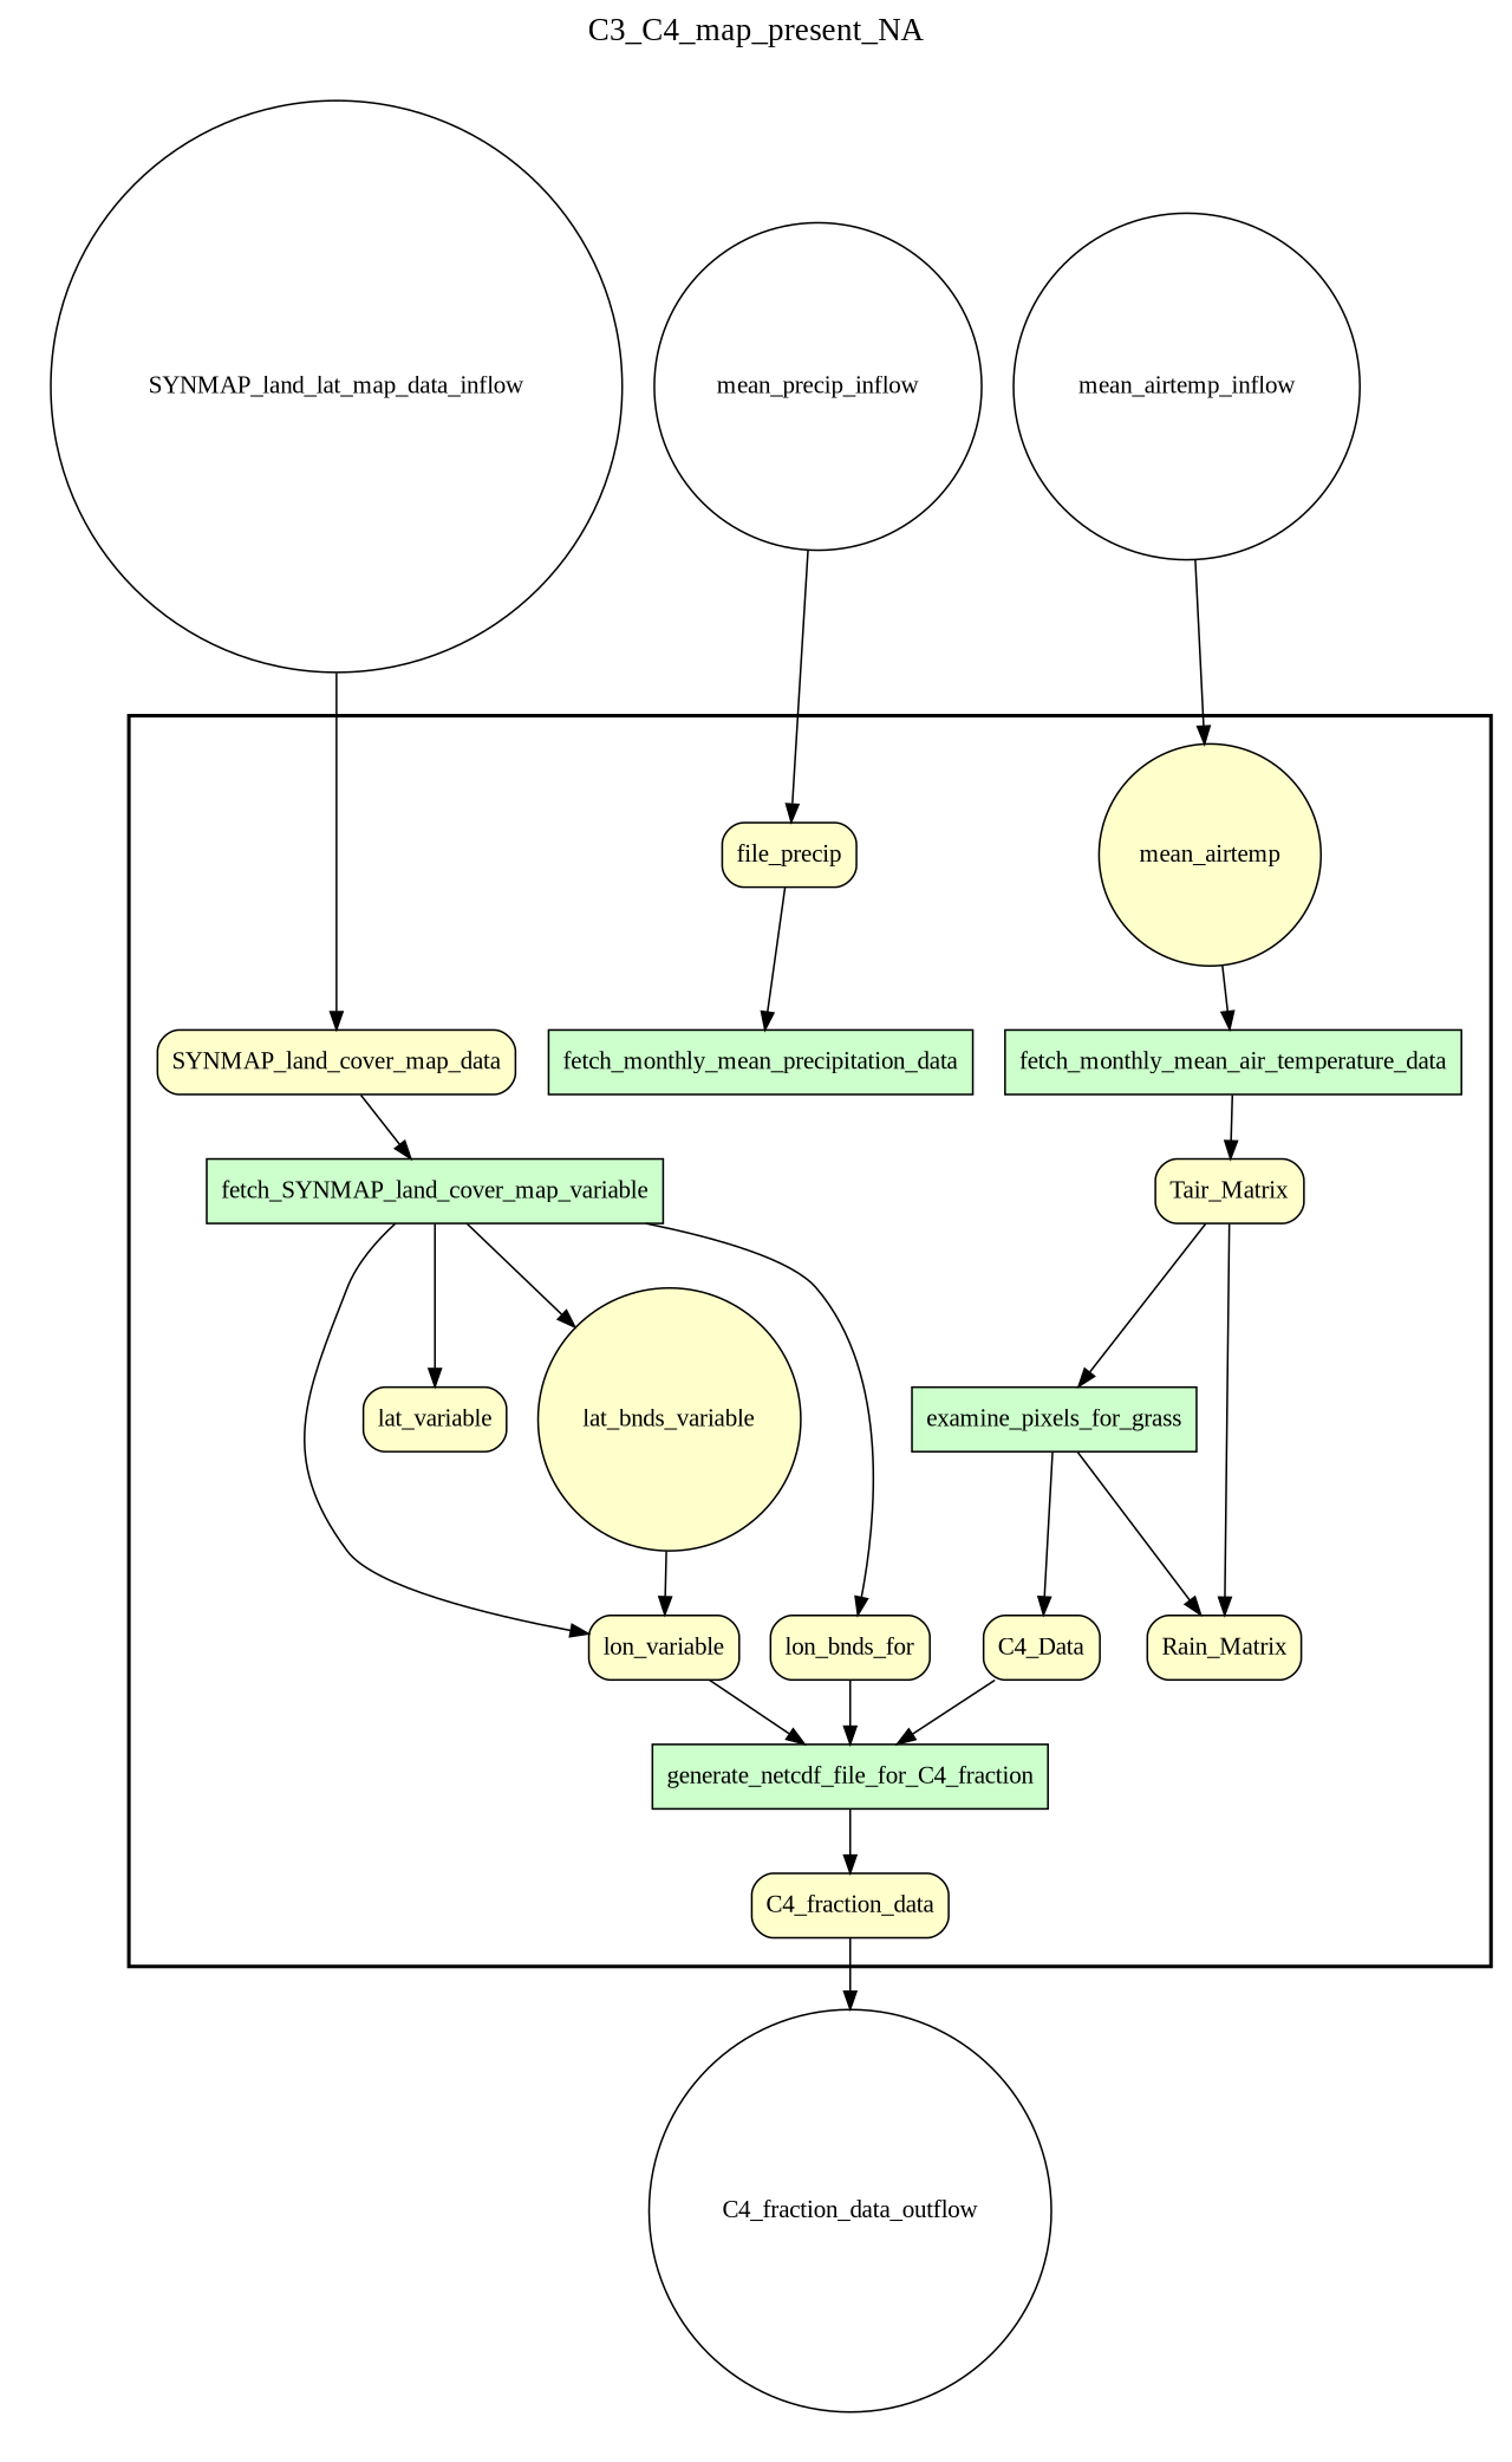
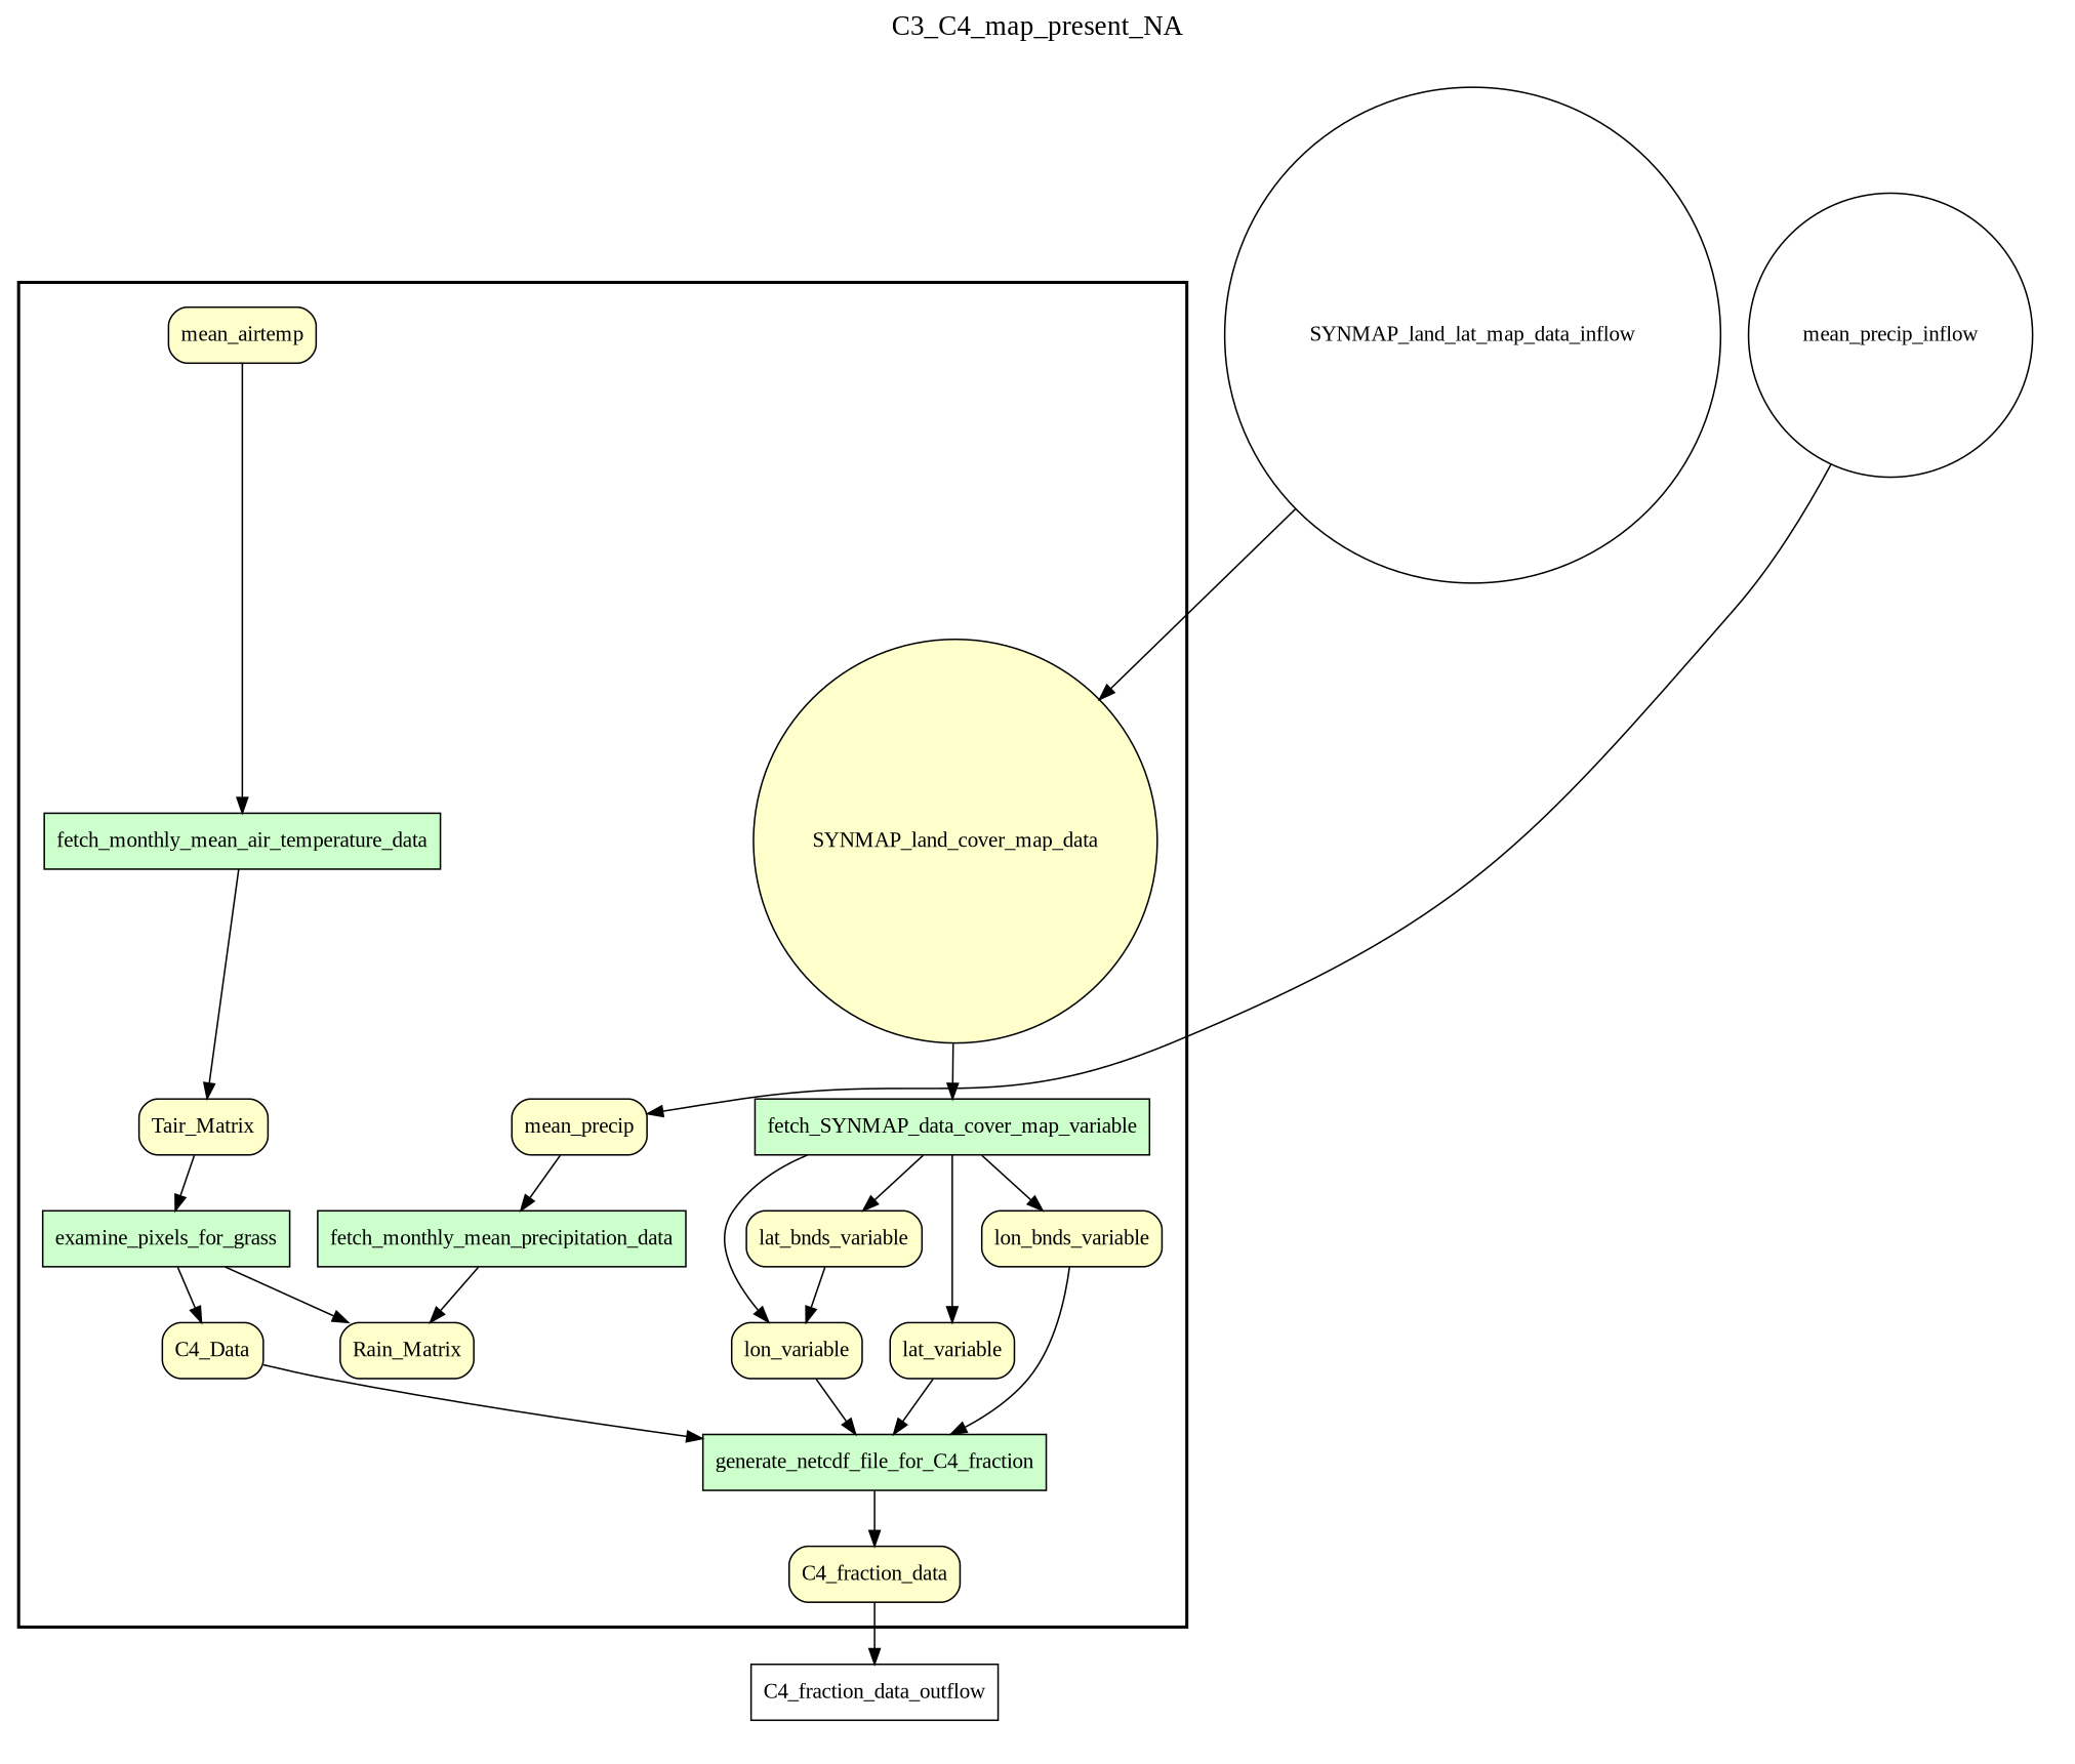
  digraph {
    fontname="Liberation Serif"
    fontsize=18
    label=C3_C4_map_present_NA
    labelloc=t
    rankdir=TB
    node [fillcolor="#FFFFCC" fontname="Liberation Serif" peripheries=1 shape=box style="rounded,filled"]
    edge [fontname="Liberation Serif"]
    examine_pixels_for_grass [fillcolor="#CCFFCC" style=filled]
-   fetch_SYNMAP_land_cover_map_variable [fillcolor="#CCFFCC" style=filled]
+   fetch_SYNMAP_land_cover_map_variable [fillcolor="#CCFFCC" style=filled label=fetch_SYNMAP_data_cover_map_variable]
    fetch_monthly_mean_precipitation_data [fillcolor="#CCFFCC" style=filled]
    fetch_monthly_mean_air_temperature_data [fillcolor="#CCFFCC" style=filled]
    generate_netcdf_file_for_C4_fraction [fillcolor="#CCFFCC" style=filled]
-   SYNMAP_land_cover_map_data
+   SYNMAP_land_cover_map_data [shape=circle]
    lon_variable
    lat_variable
-   lon_bnds_variable [label=lon_bnds_for]
-   lat_bnds_variable [shape=circle]
-   mean_airtemp [shape=circle]
+   lon_bnds_variable
+   lat_bnds_variable
+   mean_airtemp
    Tair_Matrix
-   mean_precip [label=file_precip]
+   mean_precip
    Rain_Matrix
    C4_Data
    C4_fraction_data
    n17 [fillcolor="#FFFFFF" label=SYNMAP_land_lat_map_data_inflow shape=circle width=0.2 style=""]
-   mean_airtemp_inflow [fillcolor="#FFFFFF" shape=circle width=0.2 style=""]
    mean_precip_inflow [fillcolor="#FFFFFF" shape=circle width=0.2 style=""]
-   C4_fraction_data_outflow [fillcolor="#FFFFFF" shape=circle width=0.2 style=""]
+   C4_fraction_data_outflow [fillcolor="#FFFFFF" width=0.2 style=""]
    subgraph cluster_1 {
      color=black
      label=""
      penwidth=2
      subgraph cluster_2 {
        color=white
        label=""
        penwidth=2
        examine_pixels_for_grass
        fetch_SYNMAP_land_cover_map_variable
        fetch_monthly_mean_precipitation_data
        fetch_monthly_mean_air_temperature_data
        generate_netcdf_file_for_C4_fraction
        SYNMAP_land_cover_map_data
        lon_variable
        lat_variable
        lon_bnds_variable
        lat_bnds_variable
        mean_airtemp
        Tair_Matrix
        mean_precip
        Rain_Matrix
        C4_Data
        C4_fraction_data
      }
    }
    subgraph cluster_3 {
      color=white
      label=""
      penwidth=2
      subgraph cluster_4 {
        color=white
        label=""
        penwidth=2
        n17
-       mean_airtemp_inflow
        mean_precip_inflow
      }
    }
    subgraph cluster_5 {
      color=white
      label=""
      penwidth=2
      subgraph cluster_6 {
        color=white
        label=""
        penwidth=2
        C4_fraction_data_outflow
      }
    }
    examine_pixels_for_grass -> Rain_Matrix
    examine_pixels_for_grass -> C4_Data
    fetch_SYNMAP_land_cover_map_variable -> lon_variable
    fetch_SYNMAP_land_cover_map_variable -> lat_variable
    fetch_SYNMAP_land_cover_map_variable -> lon_bnds_variable
    fetch_SYNMAP_land_cover_map_variable -> lat_bnds_variable
-   Tair_Matrix -> Rain_Matrix
+   fetch_monthly_mean_precipitation_data -> Rain_Matrix
    fetch_monthly_mean_air_temperature_data -> Tair_Matrix
    generate_netcdf_file_for_C4_fraction -> C4_fraction_data
    SYNMAP_land_cover_map_data -> fetch_SYNMAP_land_cover_map_variable
    lon_variable -> generate_netcdf_file_for_C4_fraction
+   lat_variable -> generate_netcdf_file_for_C4_fraction
    lon_bnds_variable -> generate_netcdf_file_for_C4_fraction
    lat_bnds_variable -> lon_variable
    mean_airtemp -> fetch_monthly_mean_air_temperature_data
    Tair_Matrix -> examine_pixels_for_grass
    mean_precip -> fetch_monthly_mean_precipitation_data
    C4_Data -> generate_netcdf_file_for_C4_fraction
    C4_fraction_data -> C4_fraction_data_outflow
    n17 -> SYNMAP_land_cover_map_data
-   mean_airtemp_inflow -> mean_airtemp
    mean_precip_inflow -> mean_precip
  }
